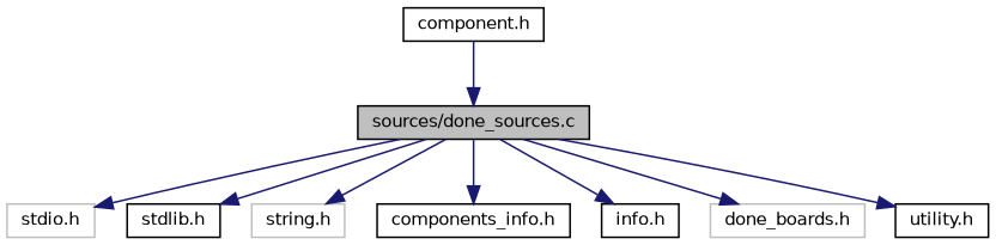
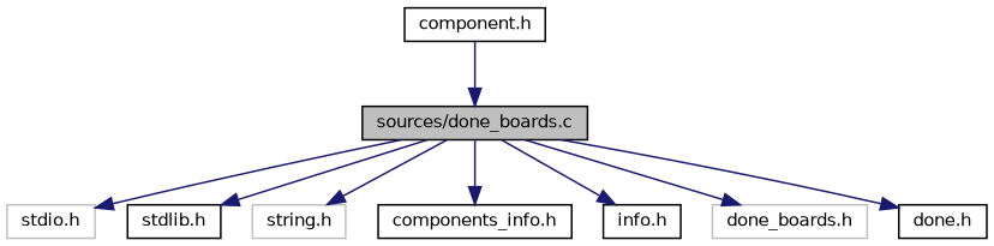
  digraph {
    node [color=black fillcolor=white fontname=Helvetica fontsize=10 shape=record style=filled]
    edge [color=midnightblue fontname=Helvetica fontsize=10 labelfontname=Helvetica labelfontsize=10 style=solid]
-   n1 [fillcolor=grey75 fontcolor=black height=0.2 label="sources/done_sources.c" width=0.4]
+   n1 [fillcolor=grey75 fontcolor=black height=0.2 label="sources/done_boards.c" width=0.4]
    n2 [color=grey75 height=0.2 label="stdio.h" width=0.4]
    n3 [height=0.2 label="stdlib.h" width=0.4]
    n4 [color=grey75 height=0.2 label="string.h" width=0.4]
    n5 [height=0.2 label="components_info.h" width=0.4]
    n6 [height=0.2 label="info.h" width=0.4]
    n7 [color=grey75 height=0.2 label="done_boards.h" width=0.4]
-   n8 [height=0.2 label="utility.h" width=0.4]
+   n8 [height=0.2 label="done.h" width=0.4]
    n9 [height=0.2 label="component.h" width=0.4]
    n1 -> n2
    n1 -> n3
    n1 -> n4
    n1 -> n5
    n1 -> n6
    n1 -> n7
    n1 -> n8
    n9 -> n1
  }
